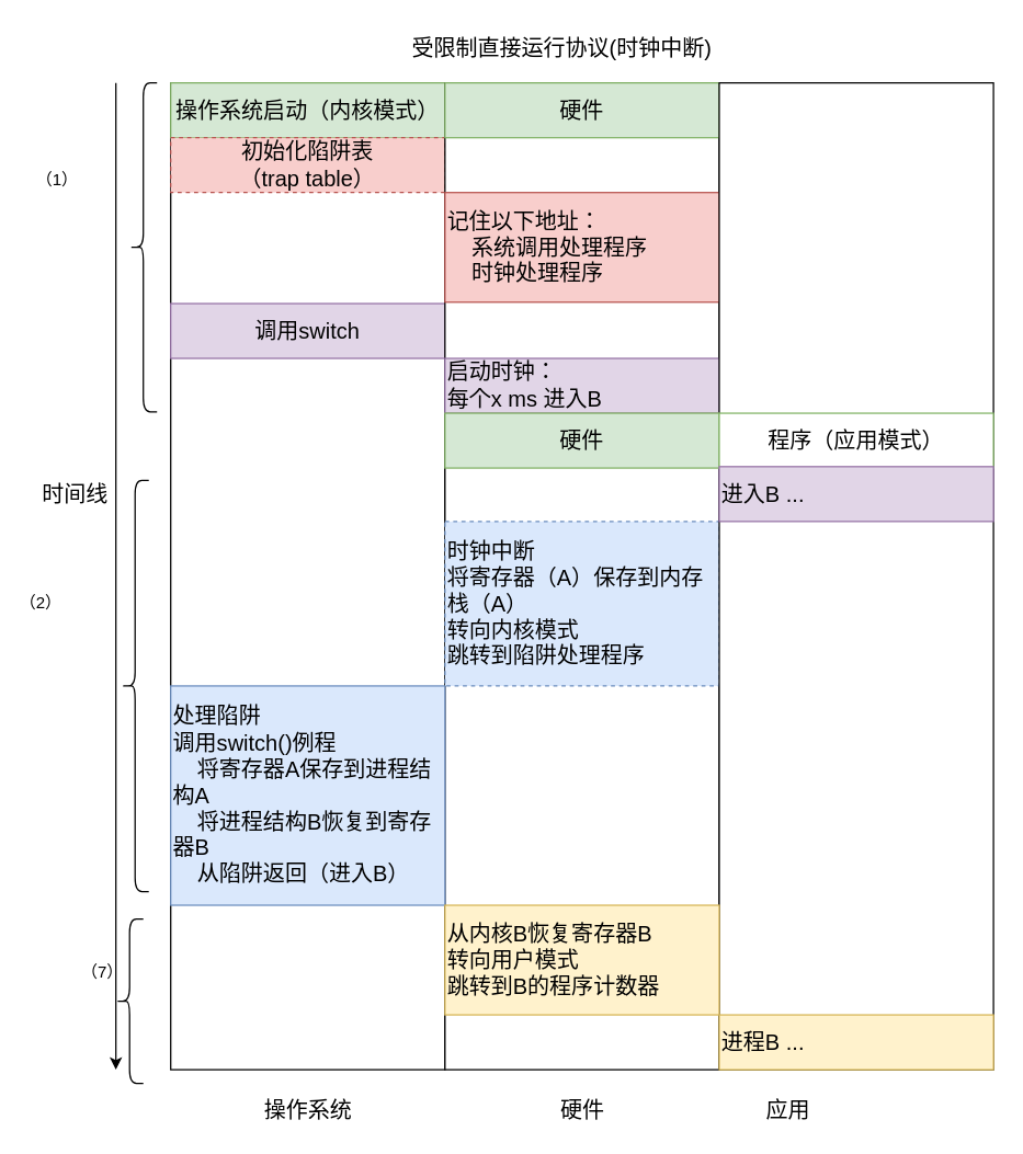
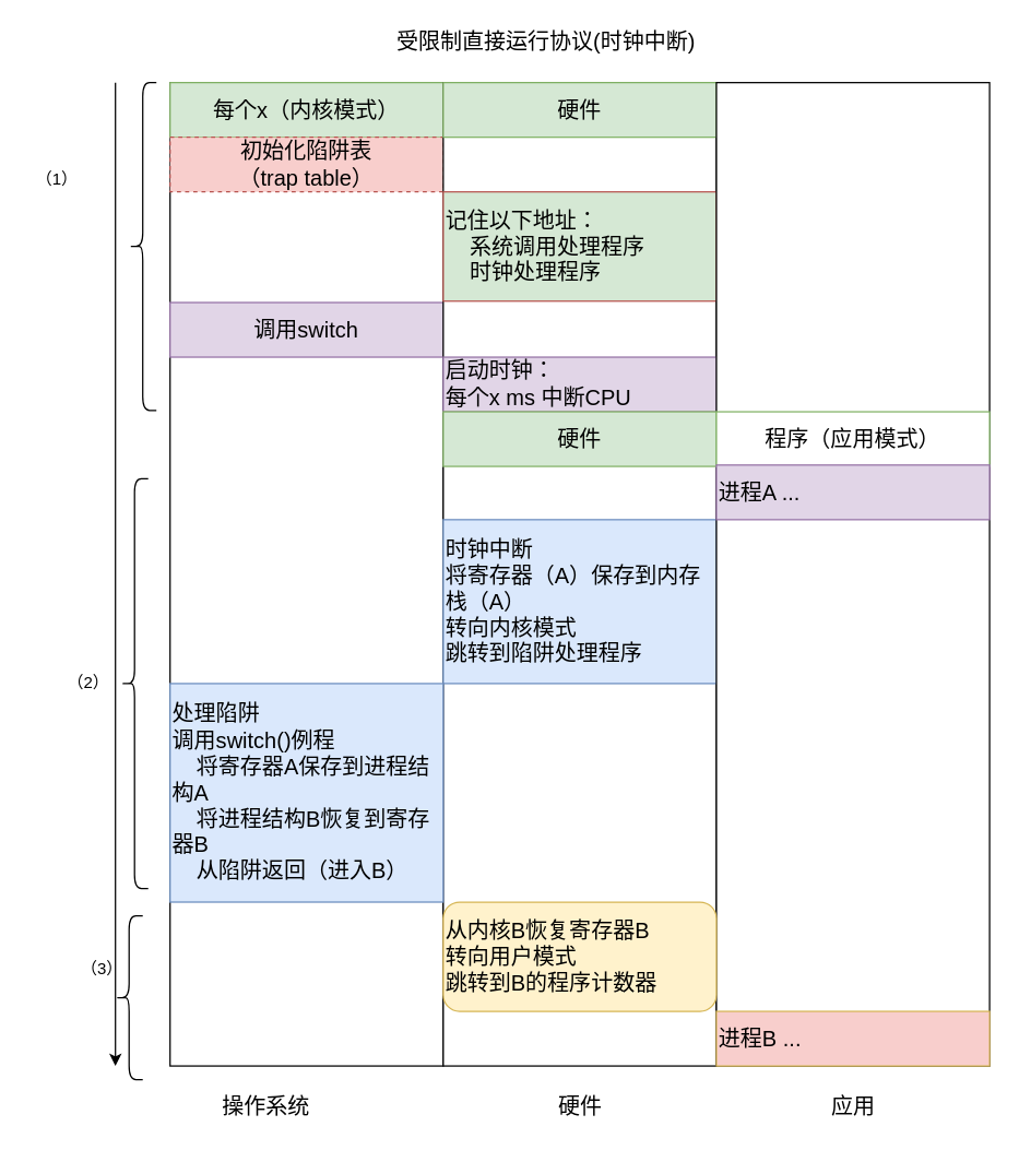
  <mxCell id="0" />
  <mxCell id="1" parent="0" />
  <mxCell id="2" value="" style="endArrow=classic;html=1;" edge="1" parent="1"><mxGeometry width="50" height="50" relative="1" as="geometry"><mxPoint x="84" y="60" as="sourcePoint" /><mxPoint x="84" y="780" as="targetPoint" /></mxGeometry></mxCell>
- <mxCell id="3" value="&lt;font style=&quot;font-size: 16px&quot;&gt;受限制直接运行协议(时钟中断)&lt;/font&gt;" style="text;html=1;align=center;verticalAlign=middle;resizable=0;points=[];autosize=1;" vertex="1" parent="1"><mxGeometry x="294" y="25" width="230" height="20" as="geometry" /></mxCell>
- <mxCell id="4" value="&lt;font style=&quot;font-size: 16px&quot;&gt;操作系统&lt;/font&gt;" style="text;html=1;align=center;verticalAlign=middle;resizable=0;points=[];autosize=1;" vertex="1" parent="1"><mxGeometry x="184" y="800" width="80" height="20" as="geometry" /></mxCell>
+ <mxCell id="3" value="&lt;font style=&quot;font-size: 16px&quot;&gt;受限制直接运行协议(时钟中断)&lt;/font&gt;" style="text;html=1;align=center;verticalAlign=middle;resizable=0;points=[];autosize=1;" vertex="1" parent="1"><mxGeometry x="284" y="20" width="230" height="20" as="geometry" /></mxCell>
+ <mxCell id="4" value="&lt;font style=&quot;font-size: 16px&quot;&gt;操作系统&lt;/font&gt;" style="text;html=1;align=center;verticalAlign=middle;resizable=0;points=[];autosize=1;" vertex="1" parent="1"><mxGeometry x="154" y="800" width="80" height="20" as="geometry" /></mxCell>
  <mxCell id="5" value="" style="rounded=0;whiteSpace=wrap;html=1;" vertex="1" parent="1"><mxGeometry x="124" y="60" width="200" height="720" as="geometry" /></mxCell>
- <mxCell id="6" value="&lt;span style=&quot;font-size: 16px&quot;&gt;操作系统启动（内核模式）&lt;/span&gt;" style="rounded=0;whiteSpace=wrap;html=1;fillColor=#d5e8d4;strokeColor=#82b366;align=center;" vertex="1" parent="1"><mxGeometry x="124" y="60" width="200" height="40" as="geometry" /></mxCell>
+ <mxCell id="6" value="&lt;span style=&quot;font-size: 16px&quot;&gt;每个x（内核模式）&lt;/span&gt;" style="rounded=0;whiteSpace=wrap;html=1;fillColor=#d5e8d4;strokeColor=#82b366;align=center;" vertex="1" parent="1"><mxGeometry x="124" y="60" width="200" height="40" as="geometry" /></mxCell>
  <mxCell id="7" value="&lt;span style=&quot;font-size: 16px&quot;&gt;初始化陷阱表&lt;br&gt;（trap table）&lt;/span&gt;" style="rounded=0;whiteSpace=wrap;html=1;fillColor=#f8cecc;strokeColor=#b85450;dashed=1;" vertex="1" parent="1"><mxGeometry x="124" y="100" width="200" height="40" as="geometry" /></mxCell>
  <mxCell id="8" value="&lt;span style=&quot;font-size: 16px&quot;&gt;调用switch&lt;/span&gt;" style="rounded=0;whiteSpace=wrap;html=1;fillColor=#e1d5e7;strokeColor=#9673a6;align=center;" vertex="1" parent="1"><mxGeometry x="124" y="221" width="200" height="40" as="geometry" /></mxCell>
  <mxCell id="9" value="" style="rounded=0;whiteSpace=wrap;html=1;" vertex="1" parent="1"><mxGeometry x="324" y="60" width="200" height="720" as="geometry" /></mxCell>
  <mxCell id="10" value="&lt;span style=&quot;font-size: 16px&quot;&gt;硬件&lt;/span&gt;" style="rounded=0;whiteSpace=wrap;html=1;fillColor=#d5e8d4;strokeColor=#82b366;align=center;" vertex="1" parent="1"><mxGeometry x="324" y="60" width="200" height="40" as="geometry" /></mxCell>
- <mxCell id="11" value="&lt;span style=&quot;font-size: 16px&quot;&gt;记住以下地址：&lt;br&gt;&amp;nbsp; &amp;nbsp; 系统调用处理程序&lt;br&gt;&amp;nbsp; &amp;nbsp; 时钟处理程序&lt;br&gt;&lt;/span&gt;" style="rounded=0;whiteSpace=wrap;html=1;fillColor=#f8cecc;strokeColor=#b85450;align=left;" vertex="1" parent="1"><mxGeometry x="324" y="140" width="200" height="80" as="geometry" /></mxCell>
- <mxCell id="12" value="&lt;font style=&quot;font-size: 16px&quot;&gt;启动时钟：&lt;br&gt;每个x ms 进入B&lt;/font&gt;" style="rounded=0;whiteSpace=wrap;html=1;fillColor=#e1d5e7;strokeColor=#9673a6;align=left;" vertex="1" parent="1"><mxGeometry x="324" y="261" width="200" height="40" as="geometry" /></mxCell>
- <mxCell id="13" value="&lt;span style=&quot;font-size: 16px&quot;&gt;时钟中断&lt;br&gt;将寄存器（A）保存到内存栈（A）&lt;br&gt;转向内核模式&lt;br&gt;跳转到陷阱处理程序&lt;br&gt;&lt;/span&gt;" style="rounded=0;whiteSpace=wrap;html=1;fillColor=#dae8fc;strokeColor=#6c8ebf;align=left;dashed=1;" vertex="1" parent="1"><mxGeometry x="324" y="380" width="200" height="120" as="geometry" /></mxCell>
+ <mxCell id="11" value="&lt;span style=&quot;font-size: 16px&quot;&gt;记住以下地址：&lt;br&gt;&amp;nbsp; &amp;nbsp; 系统调用处理程序&lt;br&gt;&amp;nbsp; &amp;nbsp; 时钟处理程序&lt;br&gt;&lt;/span&gt;" style="rounded=0;whiteSpace=wrap;html=1;fillColor=#d5e8d4;strokeColor=#b85450;align=left;" vertex="1" parent="1"><mxGeometry x="324" y="140" width="200" height="80" as="geometry" /></mxCell>
+ <mxCell id="12" value="&lt;font style=&quot;font-size: 16px&quot;&gt;启动时钟：&lt;br&gt;每个x ms 中断CPU&lt;/font&gt;" style="rounded=0;whiteSpace=wrap;html=1;fillColor=#e1d5e7;strokeColor=#9673a6;align=left;" vertex="1" parent="1"><mxGeometry x="324" y="261" width="200" height="40" as="geometry" /></mxCell>
+ <mxCell id="13" value="&lt;span style=&quot;font-size: 16px&quot;&gt;时钟中断&lt;br&gt;将寄存器（A）保存到内存栈（A）&lt;br&gt;转向内核模式&lt;br&gt;跳转到陷阱处理程序&lt;br&gt;&lt;/span&gt;" style="rounded=0;whiteSpace=wrap;html=1;fillColor=#dae8fc;strokeColor=#6c8ebf;align=left;" vertex="1" parent="1"><mxGeometry x="324" y="380" width="200" height="120" as="geometry" /></mxCell>
  <mxCell id="14" value="&lt;font style=&quot;font-size: 16px&quot;&gt;硬件&lt;/font&gt;" style="text;html=1;align=center;verticalAlign=middle;resizable=0;points=[];autosize=1;" vertex="1" parent="1"><mxGeometry x="399" y="800" width="50" height="20" as="geometry" /></mxCell>
  <mxCell id="15" value="" style="rounded=0;whiteSpace=wrap;html=1;" vertex="1" parent="1"><mxGeometry x="524" y="60" width="200" height="720" as="geometry" /></mxCell>
- <mxCell id="16" value="&lt;font style=&quot;font-size: 16px&quot;&gt;应用&lt;/font&gt;" style="text;html=1;align=center;verticalAlign=middle;resizable=0;points=[];autosize=1;" vertex="1" parent="1"><mxGeometry x="549" y="800" width="50" height="20" as="geometry" /></mxCell>
- <mxCell id="17" value="&lt;font style=&quot;font-size: 16px&quot;&gt;时间线&lt;/font&gt;" style="text;html=1;align=center;verticalAlign=middle;resizable=0;points=[];autosize=1;" vertex="1" parent="1"><mxGeometry x="24" y="350" width="60" height="20" as="geometry" /></mxCell>
+ <mxCell id="16" value="&lt;font style=&quot;font-size: 16px&quot;&gt;应用&lt;/font&gt;" style="text;html=1;align=center;verticalAlign=middle;resizable=0;points=[];autosize=1;" vertex="1" parent="1"><mxGeometry x="599" y="800" width="50" height="20" as="geometry" /></mxCell>
  <mxCell id="18" value="" style="shape=curlyBracket;whiteSpace=wrap;html=1;rounded=1;fillColor=#ffffff;align=center;" vertex="1" parent="1"><mxGeometry x="94" y="60" width="20" height="240" as="geometry" /></mxCell>
  <mxCell id="19" value="（1）" style="text;html=1;align=center;verticalAlign=middle;resizable=0;points=[];autosize=1;" vertex="1" parent="1"><mxGeometry x="20" y="122" width="41" height="18" as="geometry" /></mxCell>
- <mxCell id="20" value="（2）" style="text;html=1;align=center;verticalAlign=middle;resizable=0;points=[];autosize=1;" vertex="1" parent="1"><mxGeometry x="8" y="431" width="41" height="18" as="geometry" /></mxCell>
+ <mxCell id="20" value="（2）" style="text;html=1;align=center;verticalAlign=middle;resizable=0;points=[];autosize=1;" vertex="1" parent="1"><mxGeometry x="43" y="491" width="41" height="18" as="geometry" /></mxCell>
  <mxCell id="21" value="" style="shape=curlyBracket;whiteSpace=wrap;html=1;rounded=1;fillColor=#ffffff;align=center;" vertex="1" parent="1"><mxGeometry x="88" y="350" width="20" height="300" as="geometry" /></mxCell>
- <mxCell id="22" value="（7）" style="text;html=1;align=center;verticalAlign=middle;resizable=0;points=[];autosize=1;" vertex="1" parent="1"><mxGeometry x="53" y="700" width="41" height="18" as="geometry" /></mxCell>
+ <mxCell id="22" value="（3）" style="text;html=1;align=center;verticalAlign=middle;resizable=0;points=[];autosize=1;" vertex="1" parent="1"><mxGeometry x="53" y="700" width="41" height="18" as="geometry" /></mxCell>
  <mxCell id="23" value="&lt;span style=&quot;font-size: 16px&quot;&gt;硬件&lt;/span&gt;" style="rounded=0;whiteSpace=wrap;html=1;fillColor=#d5e8d4;strokeColor=#82b366;align=center;" vertex="1" parent="1"><mxGeometry x="324" y="301" width="200" height="40" as="geometry" /></mxCell>
  <mxCell id="24" value="&lt;span style=&quot;font-size: 16px&quot;&gt;处理陷阱&lt;br&gt;调用switch()例程&lt;br&gt;&amp;nbsp; &amp;nbsp; 将寄存器A保存到进程结构A&lt;br&gt;&amp;nbsp; &amp;nbsp; 将进程结构B恢复到寄存器B&lt;br&gt;&amp;nbsp; &amp;nbsp; 从陷阱返回（进入B）&lt;br&gt;&lt;/span&gt;" style="rounded=0;whiteSpace=wrap;html=1;fillColor=#dae8fc;strokeColor=#6c8ebf;align=left;" vertex="1" parent="1"><mxGeometry x="124" y="500" width="200" height="160" as="geometry" /></mxCell>
- <mxCell id="25" value="&lt;font style=&quot;font-size: 16px&quot;&gt;从内核B恢复寄存器B&lt;br&gt;转向用户模式&lt;br&gt;跳转到B的程序计数器&lt;/font&gt;" style="rounded=0;whiteSpace=wrap;html=1;fillColor=#fff2cc;strokeColor=#d6b656;align=left;" vertex="1" parent="1"><mxGeometry x="324" y="660" width="200" height="80" as="geometry" /></mxCell>
+ <mxCell id="25" value="&lt;font style=&quot;font-size: 16px&quot;&gt;从内核B恢复寄存器B&lt;br&gt;转向用户模式&lt;br&gt;跳转到B的程序计数器&lt;/font&gt;" style="whiteSpace=wrap;html=1;fillColor=#fff2cc;strokeColor=#d6b656;align=left;rounded=1;" vertex="1" parent="1"><mxGeometry x="324" y="660" width="200" height="80" as="geometry" /></mxCell>
  <mxCell id="26" value="&lt;span style=&quot;font-size: 16px&quot;&gt;程序（应用模式）&lt;/span&gt;" style="rounded=0;whiteSpace=wrap;html=1;fillColor=#ffffff;strokeColor=#82b366;align=center;" vertex="1" parent="1"><mxGeometry x="524" y="301" width="200" height="40" as="geometry" /></mxCell>
- <mxCell id="27" value="&lt;span style=&quot;font-size: 16px&quot;&gt;进入B ...&lt;/span&gt;" style="rounded=0;whiteSpace=wrap;html=1;fillColor=#e1d5e7;strokeColor=#9673a6;align=left;" vertex="1" parent="1"><mxGeometry x="524" y="340" width="200" height="40" as="geometry" /></mxCell>
- <mxCell id="28" value="&lt;span style=&quot;font-size: 16px&quot;&gt;进程B ...&lt;/span&gt;" style="rounded=0;whiteSpace=wrap;html=1;fillColor=#fff2cc;strokeColor=#d6b656;align=left;" vertex="1" parent="1"><mxGeometry x="524" y="740" width="200" height="40" as="geometry" /></mxCell>
+ <mxCell id="27" value="&lt;span style=&quot;font-size: 16px&quot;&gt;进程A ...&lt;/span&gt;" style="rounded=0;whiteSpace=wrap;html=1;fillColor=#e1d5e7;strokeColor=#9673a6;align=left;" vertex="1" parent="1"><mxGeometry x="524" y="340" width="200" height="40" as="geometry" /></mxCell>
+ <mxCell id="28" value="&lt;span style=&quot;font-size: 16px&quot;&gt;进程B ...&lt;/span&gt;" style="rounded=0;whiteSpace=wrap;html=1;fillColor=#f8cecc;strokeColor=#d6b656;align=left;" vertex="1" parent="1"><mxGeometry x="524" y="740" width="200" height="40" as="geometry" /></mxCell>
  <mxCell id="29" value="" style="shape=curlyBracket;whiteSpace=wrap;html=1;rounded=1;" vertex="1" parent="1"><mxGeometry x="84" y="670" width="20" height="120" as="geometry" /></mxCell>
